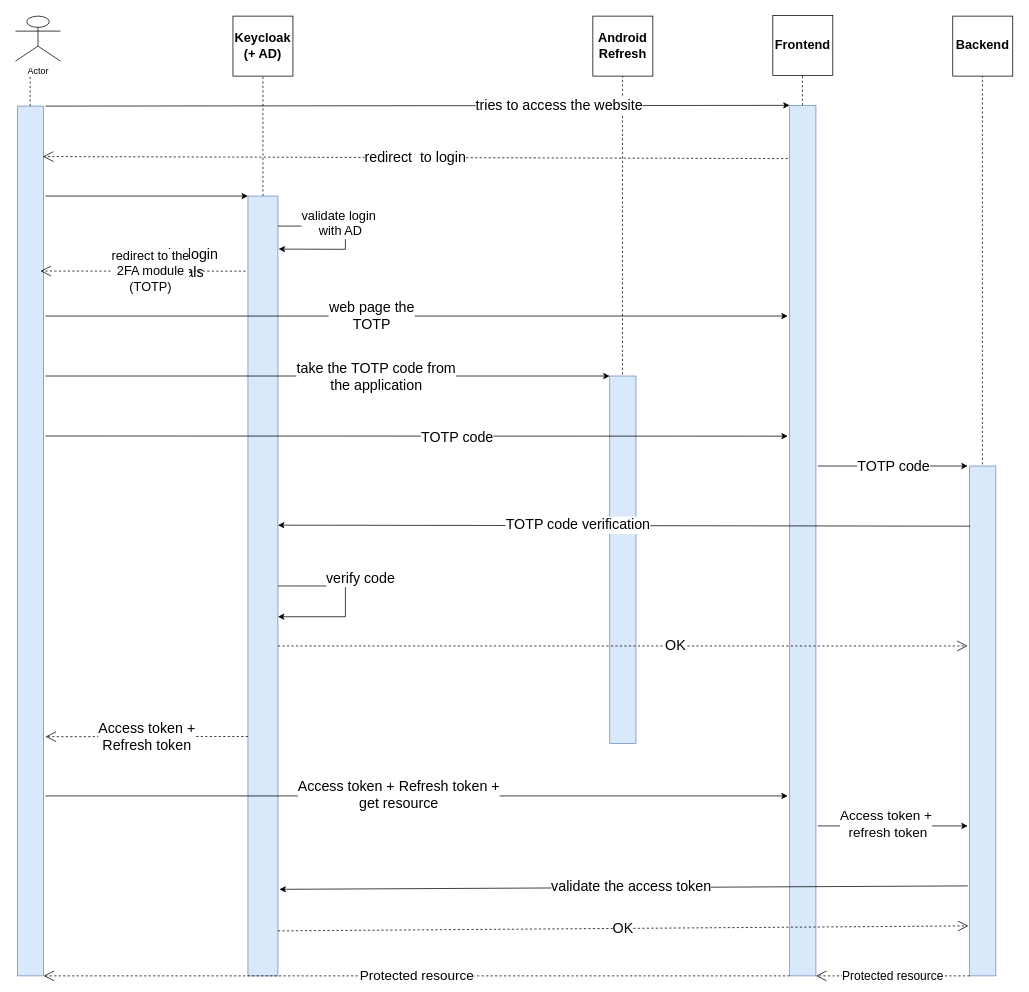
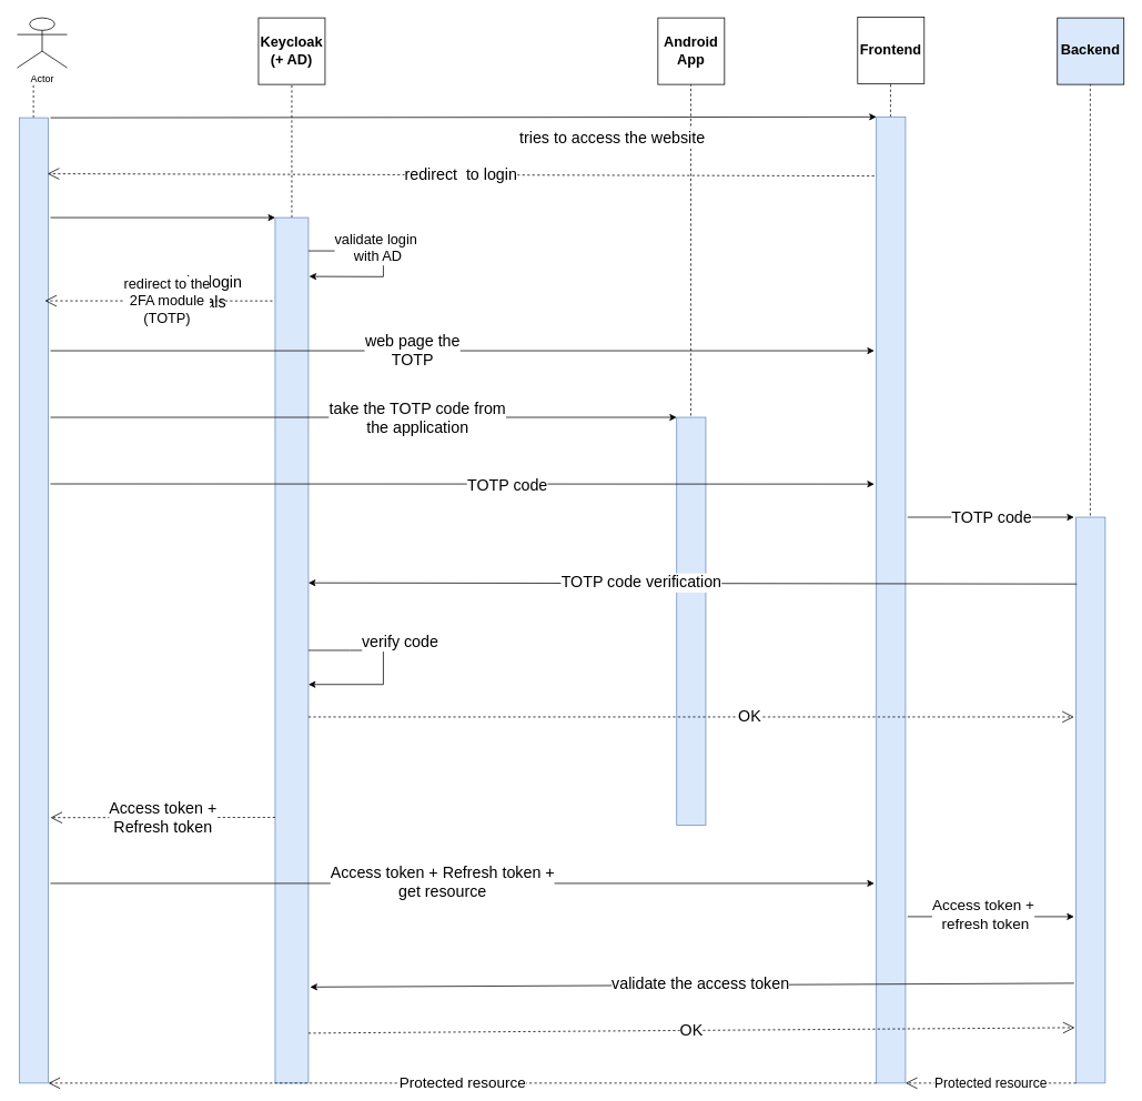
  <mxCell id="0" />
  <mxCell id="1" parent="0" />
  <mxCell id="2" value="Actor" style="shape=umlActor;verticalLabelPosition=bottom;verticalAlign=top;html=1;outlineConnect=0;" vertex="1" parent="1"><mxGeometry x="20" y="21" width="60" height="60" as="geometry" /></mxCell>
  <mxCell id="3" value="&lt;font style=&quot;font-size: 17px;&quot;&gt;&lt;b&gt;Keycloak&lt;br&gt;(+ AD)&lt;br&gt;&lt;/b&gt;&lt;/font&gt;" style="whiteSpace=wrap;html=1;aspect=fixed;" vertex="1" parent="1"><mxGeometry x="310" y="21" width="80" height="80" as="geometry" /></mxCell>
- <mxCell id="4" value="&lt;b style=&quot;border-color: var(--border-color); font-size: 17px;&quot;&gt;Android Refresh&lt;/b&gt;" style="whiteSpace=wrap;html=1;aspect=fixed;" vertex="1" parent="1"><mxGeometry x="790" y="21" width="80" height="80" as="geometry" /></mxCell>
+ <mxCell id="4" value="&lt;b style=&quot;border-color: var(--border-color); font-size: 17px;&quot;&gt;Android App&lt;/b&gt;" style="whiteSpace=wrap;html=1;aspect=fixed;" vertex="1" parent="1"><mxGeometry x="790" y="21" width="80" height="80" as="geometry" /></mxCell>
  <mxCell id="5" value="&lt;font style=&quot;font-size: 17px;&quot;&gt;&lt;b&gt;Frontend&lt;/b&gt;&lt;/font&gt;" style="whiteSpace=wrap;html=1;aspect=fixed;" vertex="1" parent="1"><mxGeometry x="1030" y="20" width="80" height="80" as="geometry" /></mxCell>
  <mxCell id="6" value="" style="endArrow=none;dashed=1;html=1;rounded=0;" edge="1" parent="1" source="13"><mxGeometry width="50" height="50" relative="1" as="geometry"><mxPoint x="350" y="871" as="sourcePoint" /><mxPoint x="350" y="101" as="targetPoint" /><Array as="points"><mxPoint x="350" y="131" /></Array></mxGeometry></mxCell>
  <mxCell id="7" value="" style="endArrow=none;dashed=1;html=1;rounded=0;" edge="1" parent="1"><mxGeometry width="50" height="50" relative="1" as="geometry"><mxPoint x="829.5" y="871" as="sourcePoint" /><mxPoint x="829.5" y="101" as="targetPoint" /></mxGeometry></mxCell>
  <mxCell id="8" value="" style="endArrow=none;dashed=1;html=1;rounded=0;" edge="1" parent="1" source="18"><mxGeometry width="50" height="50" relative="1" as="geometry"><mxPoint x="1069.5" y="870" as="sourcePoint" /><mxPoint x="1069.5" y="100" as="targetPoint" /></mxGeometry></mxCell>
  <mxCell id="9" value="" style="endArrow=none;dashed=1;html=1;rounded=0;" edge="1" parent="1" source="11"><mxGeometry width="50" height="50" relative="1" as="geometry"><mxPoint x="39.5" y="871" as="sourcePoint" /><mxPoint x="39.5" y="101" as="targetPoint" /></mxGeometry></mxCell>
  <mxCell id="10" value="" style="endArrow=none;dashed=1;html=1;rounded=0;" edge="1" parent="1" target="11"><mxGeometry width="50" height="50" relative="1" as="geometry"><mxPoint x="39.5" y="871" as="sourcePoint" /><mxPoint x="39.5" y="101" as="targetPoint" /></mxGeometry></mxCell>
  <mxCell id="11" value="" style="rounded=0;whiteSpace=wrap;html=1;fillColor=#dae8fc;strokeColor=#6c8ebf;" vertex="1" parent="1"><mxGeometry x="22.5" y="141" width="35" height="1160" as="geometry" /></mxCell>
  <mxCell id="12" value="" style="endArrow=none;dashed=1;html=1;rounded=0;" edge="1" parent="1" target="13"><mxGeometry width="50" height="50" relative="1" as="geometry"><mxPoint x="350" y="871" as="sourcePoint" /><mxPoint x="350" y="101" as="targetPoint" /></mxGeometry></mxCell>
  <mxCell id="13" value="" style="rounded=0;whiteSpace=wrap;html=1;fillColor=#dae8fc;strokeColor=#6c8ebf;" vertex="1" parent="1"><mxGeometry x="330" y="261" width="40" height="1040" as="geometry" /></mxCell>
  <mxCell id="14" value="" style="endArrow=classic;html=1;rounded=0;entryX=0;entryY=0;entryDx=0;entryDy=0;" edge="1" parent="1" target="18"><mxGeometry width="50" height="50" relative="1" as="geometry"><mxPoint x="60" y="141" as="sourcePoint" /><mxPoint x="1292.5" y="141" as="targetPoint" /></mxGeometry></mxCell>
- <mxCell id="15" value="&lt;font style=&quot;font-size: 17px;&quot;&gt;&lt;b&gt;Backend&lt;/b&gt;&lt;/font&gt;" style="whiteSpace=wrap;html=1;aspect=fixed;" vertex="1" parent="1"><mxGeometry x="1270" y="21" width="80" height="80" as="geometry" /></mxCell>
+ <mxCell id="15" value="&lt;font style=&quot;font-size: 17px;&quot;&gt;&lt;b&gt;Backend&lt;/b&gt;&lt;/font&gt;" style="whiteSpace=wrap;html=1;aspect=fixed;fillColor=#dae8fc;" vertex="1" parent="1"><mxGeometry x="1270" y="21" width="80" height="80" as="geometry" /></mxCell>
  <mxCell id="16" value="" style="endArrow=none;dashed=1;html=1;rounded=0;" edge="1" parent="1"><mxGeometry width="50" height="50" relative="1" as="geometry"><mxPoint x="1309.5" y="871" as="sourcePoint" /><mxPoint x="1309.5" y="101" as="targetPoint" /></mxGeometry></mxCell>
  <mxCell id="17" value="" style="endArrow=none;dashed=1;html=1;rounded=0;" edge="1" parent="1" target="18"><mxGeometry width="50" height="50" relative="1" as="geometry"><mxPoint x="1069.5" y="870" as="sourcePoint" /><mxPoint x="1069.5" y="100" as="targetPoint" /></mxGeometry></mxCell>
  <mxCell id="18" value="" style="rounded=0;whiteSpace=wrap;html=1;fillColor=#dae8fc;strokeColor=#6c8ebf;" vertex="1" parent="1"><mxGeometry x="1052.5" y="140" width="35" height="1161" as="geometry" /></mxCell>
- <mxCell id="19" value="&lt;font style=&quot;font-size: 19px;&quot;&gt;tries to access the website&lt;/font&gt;" style="text;html=1;align=center;verticalAlign=middle;resizable=0;points=[];autosize=1;strokeColor=none;fillColor=none;labelBackgroundColor=default;" vertex="1" parent="1"><mxGeometry x="620" y="121" width="250" height="40" as="geometry" /></mxCell>
+ <mxCell id="19" value="&lt;font style=&quot;font-size: 19px;&quot;&gt;tries to access the website&lt;/font&gt;" style="text;html=1;align=center;verticalAlign=middle;resizable=0;points=[];autosize=1;strokeColor=none;fillColor=none;labelBackgroundColor=default;" vertex="1" parent="1"><mxGeometry x="610" y="146" width="250" height="40" as="geometry" /></mxCell>
  <mxCell id="20" value="" style="endArrow=classic;html=1;rounded=0;" edge="1" parent="1"><mxGeometry width="50" height="50" relative="1" as="geometry"><mxPoint x="60" y="261" as="sourcePoint" /><mxPoint x="330" y="261" as="targetPoint" /></mxGeometry></mxCell>
  <mxCell id="21" value="&lt;font style=&quot;font-size: 19px;&quot;&gt;enters the login &lt;br&gt;credentials&lt;/font&gt;" style="text;html=1;align=center;verticalAlign=middle;resizable=0;points=[];autosize=1;strokeColor=none;fillColor=none;labelBackgroundColor=default;" vertex="1" parent="1"><mxGeometry x="150" y="321" width="150" height="60" as="geometry" /></mxCell>
  <mxCell id="22" value="&lt;font style=&quot;font-size: 19px;&quot;&gt;redirect&amp;nbsp; to login&lt;/font&gt;" style="endArrow=open;endSize=12;dashed=1;html=1;rounded=0;entryX=0.97;entryY=0.058;entryDx=0;entryDy=0;entryPerimeter=0;" edge="1" parent="1" target="11"><mxGeometry width="160" relative="1" as="geometry"><mxPoint x="1050" y="211" as="sourcePoint" /><mxPoint x="137.5" y="201" as="targetPoint" /></mxGeometry></mxCell>
  <mxCell id="23" value="" style="endArrow=open;endSize=12;dashed=1;html=1;rounded=0;entryX=0.97;entryY=0.382;entryDx=0;entryDy=0;entryPerimeter=0;" edge="1" parent="1"><mxGeometry width="160" relative="1" as="geometry"><mxPoint x="326.78" y="361.14" as="sourcePoint" /><mxPoint x="53.23" y="361" as="targetPoint" /></mxGeometry></mxCell>
  <mxCell id="24" value="&lt;font style=&quot;font-size: 17px;&quot;&gt;redirect to the &lt;br&gt;2FA module &lt;br&gt;(TOTP)&lt;br&gt;&lt;/font&gt;" style="edgeLabel;html=1;align=center;verticalAlign=middle;resizable=0;points=[];" vertex="1" connectable="0" parent="23"><mxGeometry x="0.028" relative="1" as="geometry"><mxPoint x="14" as="offset" /></mxGeometry></mxCell>
  <mxCell id="25" value="" style="endArrow=classic;html=1;rounded=0;" edge="1" parent="1"><mxGeometry width="50" height="50" relative="1" as="geometry"><mxPoint x="60" y="421" as="sourcePoint" /><mxPoint x="1050" y="421" as="targetPoint" /></mxGeometry></mxCell>
  <mxCell id="26" value="&lt;font style=&quot;font-size: 19px;&quot;&gt;web page the&lt;br&gt;TOTP&lt;br&gt;&lt;/font&gt;" style="text;html=1;align=center;verticalAlign=middle;resizable=0;points=[];autosize=1;strokeColor=none;fillColor=none;labelBackgroundColor=default;" vertex="1" parent="1"><mxGeometry x="430" y="391" width="130" height="60" as="geometry" /></mxCell>
  <mxCell id="27" value="" style="rounded=0;whiteSpace=wrap;html=1;fillColor=#dae8fc;strokeColor=#6c8ebf;" vertex="1" parent="1"><mxGeometry x="812.5" y="501" width="35" height="490" as="geometry" /></mxCell>
  <mxCell id="28" value="" style="rounded=0;whiteSpace=wrap;html=1;fillColor=#dae8fc;strokeColor=#6c8ebf;" vertex="1" parent="1"><mxGeometry x="1292.5" y="621" width="35" height="680" as="geometry" /></mxCell>
  <mxCell id="29" value="" style="endArrow=classic;html=1;rounded=0;" edge="1" parent="1"><mxGeometry width="50" height="50" relative="1" as="geometry"><mxPoint x="370" y="781" as="sourcePoint" /><mxPoint x="370" y="822" as="targetPoint" /><Array as="points"><mxPoint x="420" y="781" /><mxPoint x="460" y="781" /><mxPoint x="460" y="822" /></Array></mxGeometry></mxCell>
  <mxCell id="30" value="&lt;font style=&quot;font-size: 19px;&quot;&gt;verify code&lt;/font&gt;" style="text;html=1;align=center;verticalAlign=middle;resizable=0;points=[];autosize=1;strokeColor=none;fillColor=none;labelBackgroundColor=default;" vertex="1" parent="1"><mxGeometry x="420" y="751" width="120" height="40" as="geometry" /></mxCell>
  <mxCell id="31" value="" style="endArrow=classic;html=1;rounded=0;" edge="1" parent="1"><mxGeometry width="50" height="50" relative="1" as="geometry"><mxPoint x="60" y="1061" as="sourcePoint" /><mxPoint x="1050" y="1061" as="targetPoint" /></mxGeometry></mxCell>
  <mxCell id="32" value="&lt;font style=&quot;font-size: 19px;&quot;&gt;Access token + Refresh token +&lt;br&gt;get resource&lt;br&gt;&lt;/font&gt;" style="edgeLabel;html=1;align=center;verticalAlign=middle;resizable=0;points=[];" vertex="1" connectable="0" parent="31"><mxGeometry x="-0.251" y="2" relative="1" as="geometry"><mxPoint x="99" as="offset" /></mxGeometry></mxCell>
  <mxCell id="33" value="&lt;font style=&quot;font-size: 19px;&quot;&gt;Access token +&lt;br&gt;Refresh token&lt;/font&gt;" style="endArrow=open;endSize=12;dashed=1;html=1;rounded=0;exitX=0;exitY=0.693;exitDx=0;exitDy=0;exitPerimeter=0;" edge="1" parent="1" source="13"><mxGeometry width="160" relative="1" as="geometry"><mxPoint x="320" y="981" as="sourcePoint" /><mxPoint x="60" y="982" as="targetPoint" /></mxGeometry></mxCell>
  <mxCell id="34" value="" style="endArrow=classic;html=1;rounded=0;" edge="1" parent="1"><mxGeometry width="50" height="50" relative="1" as="geometry"><mxPoint x="1090" y="1101" as="sourcePoint" /><mxPoint x="1290" y="1101" as="targetPoint" /></mxGeometry></mxCell>
  <mxCell id="35" value="&lt;font style=&quot;font-size: 18px;&quot;&gt;Access token +&lt;br&gt;&amp;nbsp;refresh token&lt;/font&gt;" style="edgeLabel;html=1;align=center;verticalAlign=middle;resizable=0;points=[];" vertex="1" connectable="0" parent="34"><mxGeometry x="-0.105" y="3" relative="1" as="geometry"><mxPoint as="offset" /></mxGeometry></mxCell>
  <mxCell id="36" value="" style="endArrow=classic;html=1;rounded=0;entryX=1.05;entryY=0.889;entryDx=0;entryDy=0;entryPerimeter=0;" edge="1" parent="1" target="13"><mxGeometry width="50" height="50" relative="1" as="geometry"><mxPoint x="1290" y="1181" as="sourcePoint" /><mxPoint x="940" y="1231" as="targetPoint" /></mxGeometry></mxCell>
  <mxCell id="37" value="&lt;font style=&quot;font-size: 19px;&quot;&gt;validate the access token&lt;/font&gt;" style="edgeLabel;html=1;align=center;verticalAlign=middle;resizable=0;points=[];" vertex="1" connectable="0" parent="36"><mxGeometry x="-0.022" y="-2" relative="1" as="geometry"><mxPoint as="offset" /></mxGeometry></mxCell>
  <mxCell id="38" value="&lt;font style=&quot;font-size: 19px;&quot;&gt;OK&lt;/font&gt;" style="endArrow=open;endSize=12;dashed=1;html=1;rounded=0;entryX=-0.046;entryY=0.902;entryDx=0;entryDy=0;entryPerimeter=0;" edge="1" parent="1" target="28"><mxGeometry width="160" relative="1" as="geometry"><mxPoint x="370" y="1241" as="sourcePoint" /><mxPoint x="530" y="1241" as="targetPoint" /></mxGeometry></mxCell>
  <mxCell id="39" value="&lt;font style=&quot;font-size: 16px;&quot;&gt;Protected resource&lt;/font&gt;" style="endArrow=open;endSize=12;dashed=1;html=1;rounded=0;exitX=0;exitY=1;exitDx=0;exitDy=0;entryX=1;entryY=1;entryDx=0;entryDy=0;" edge="1" parent="1" source="28" target="18"><mxGeometry width="160" relative="1" as="geometry"><mxPoint x="1110" y="1291" as="sourcePoint" /><mxPoint x="1270" y="1291" as="targetPoint" /></mxGeometry></mxCell>
  <mxCell id="40" value="&lt;font style=&quot;font-size: 18px;&quot;&gt;Protected resource&lt;/font&gt;" style="endArrow=open;endSize=12;dashed=1;html=1;rounded=0;exitX=0;exitY=1;exitDx=0;exitDy=0;entryX=1;entryY=1;entryDx=0;entryDy=0;" edge="1" parent="1" source="18" target="11"><mxGeometry width="160" relative="1" as="geometry"><mxPoint x="670" y="1311" as="sourcePoint" /><mxPoint x="830" y="1311" as="targetPoint" /></mxGeometry></mxCell>
  <mxCell id="41" value="" style="endArrow=classic;html=1;rounded=0;entryX=1.022;entryY=0.068;entryDx=0;entryDy=0;entryPerimeter=0;" edge="1" parent="1" target="13"><mxGeometry width="50" height="50" relative="1" as="geometry"><mxPoint x="370" y="301" as="sourcePoint" /><mxPoint x="370" y="341" as="targetPoint" /><Array as="points"><mxPoint x="460" y="301" /><mxPoint x="460" y="332" /></Array></mxGeometry></mxCell>
  <mxCell id="42" value="&lt;font style=&quot;font-size: 17px;&quot;&gt;validate login&lt;br&gt;&amp;nbsp;with AD&lt;/font&gt;" style="edgeLabel;html=1;align=center;verticalAlign=middle;resizable=0;points=[];" vertex="1" connectable="0" parent="41"><mxGeometry x="-0.051" y="1" relative="1" as="geometry"><mxPoint x="-11" y="-14" as="offset" /></mxGeometry></mxCell>
  <mxCell id="43" value="" style="endArrow=classic;html=1;rounded=0;entryX=0;entryY=0;entryDx=0;entryDy=0;" edge="1" parent="1" target="27"><mxGeometry width="50" height="50" relative="1" as="geometry"><mxPoint x="60" y="501" as="sourcePoint" /><mxPoint x="110" y="451" as="targetPoint" /></mxGeometry></mxCell>
  <mxCell id="44" value="&lt;font style=&quot;font-size: 19px;&quot;&gt;take the TOTP code from &lt;br&gt;the application&lt;/font&gt;" style="edgeLabel;html=1;align=center;verticalAlign=middle;resizable=0;points=[];" vertex="1" connectable="0" parent="43"><mxGeometry x="0.108" y="-2" relative="1" as="geometry"><mxPoint x="23" y="-2" as="offset" /></mxGeometry></mxCell>
  <mxCell id="45" value="" style="endArrow=classic;html=1;rounded=0;entryX=-0.071;entryY=0.38;entryDx=0;entryDy=0;entryPerimeter=0;" edge="1" parent="1" target="18"><mxGeometry width="50" height="50" relative="1" as="geometry"><mxPoint x="60" y="581" as="sourcePoint" /><mxPoint x="110" y="531" as="targetPoint" /></mxGeometry></mxCell>
  <mxCell id="46" value="&lt;font style=&quot;font-size: 19px;&quot;&gt;TOTP code&lt;/font&gt;" style="edgeLabel;html=1;align=center;verticalAlign=middle;resizable=0;points=[];" vertex="1" connectable="0" parent="45"><mxGeometry x="0.109" y="-2" relative="1" as="geometry"><mxPoint as="offset" /></mxGeometry></mxCell>
  <mxCell id="47" value="" style="endArrow=classic;html=1;rounded=0;" edge="1" parent="1"><mxGeometry width="50" height="50" relative="1" as="geometry"><mxPoint x="1090" y="621" as="sourcePoint" /><mxPoint x="1290" y="621" as="targetPoint" /></mxGeometry></mxCell>
  <mxCell id="48" value="&lt;font style=&quot;font-size: 19px;&quot;&gt;TOTP code&lt;/font&gt;" style="edgeLabel;html=1;align=center;verticalAlign=middle;resizable=0;points=[];" vertex="1" connectable="0" parent="47"><mxGeometry x="0.189" y="-1" relative="1" as="geometry"><mxPoint x="-19" y="-1" as="offset" /></mxGeometry></mxCell>
  <mxCell id="49" value="" style="endArrow=classic;html=1;rounded=0;exitX=0.024;exitY=0.118;exitDx=0;exitDy=0;exitPerimeter=0;entryX=1;entryY=0.422;entryDx=0;entryDy=0;entryPerimeter=0;" edge="1" parent="1" source="28" target="13"><mxGeometry width="50" height="50" relative="1" as="geometry"><mxPoint x="1140" y="731" as="sourcePoint" /><mxPoint x="1190" y="681" as="targetPoint" /></mxGeometry></mxCell>
  <mxCell id="50" value="&lt;font style=&quot;font-size: 19px;&quot;&gt;TOTP code verification&lt;/font&gt;" style="edgeLabel;html=1;align=center;verticalAlign=middle;resizable=0;points=[];" vertex="1" connectable="0" parent="49"><mxGeometry x="0.134" y="-1" relative="1" as="geometry"><mxPoint as="offset" /></mxGeometry></mxCell>
  <mxCell id="51" value="&lt;font style=&quot;font-size: 19px;&quot;&gt;OK&lt;/font&gt;" style="endArrow=open;endSize=12;dashed=1;html=1;rounded=0;" edge="1" parent="1"><mxGeometry x="0.152" width="160" relative="1" as="geometry"><mxPoint x="370" y="861" as="sourcePoint" /><mxPoint x="1290" y="861" as="targetPoint" /><mxPoint as="offset" /></mxGeometry></mxCell>
